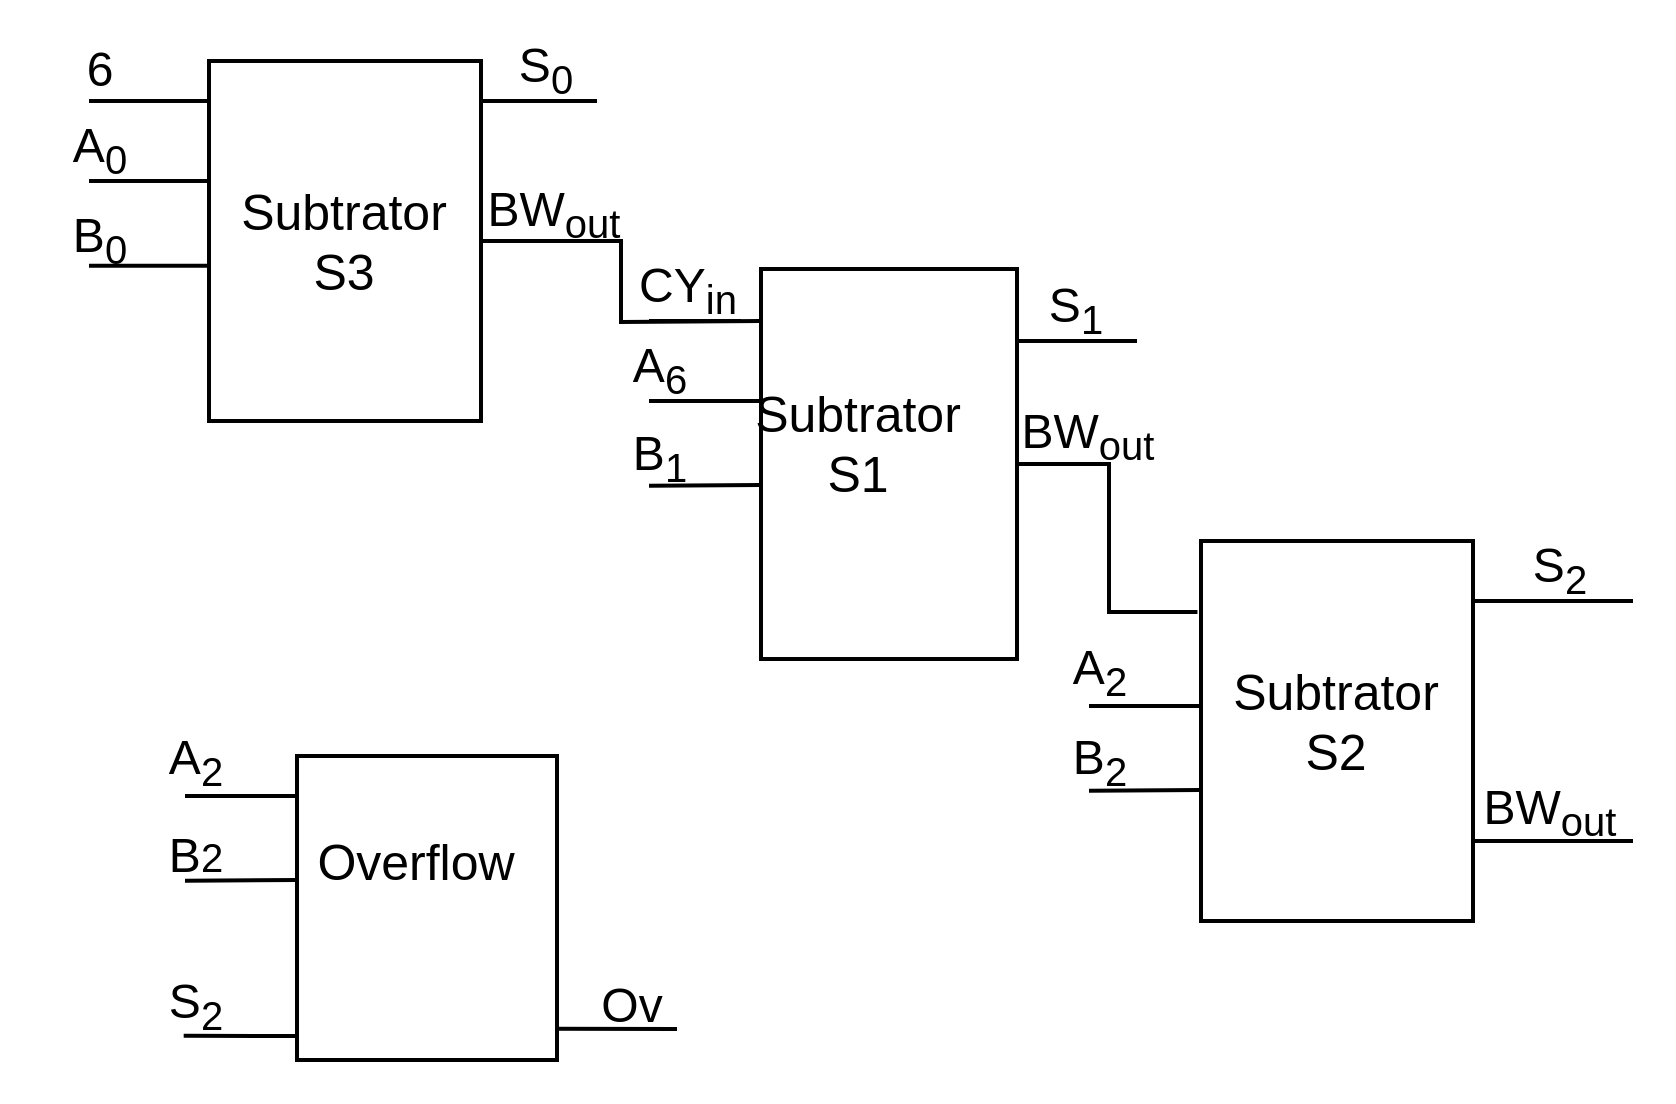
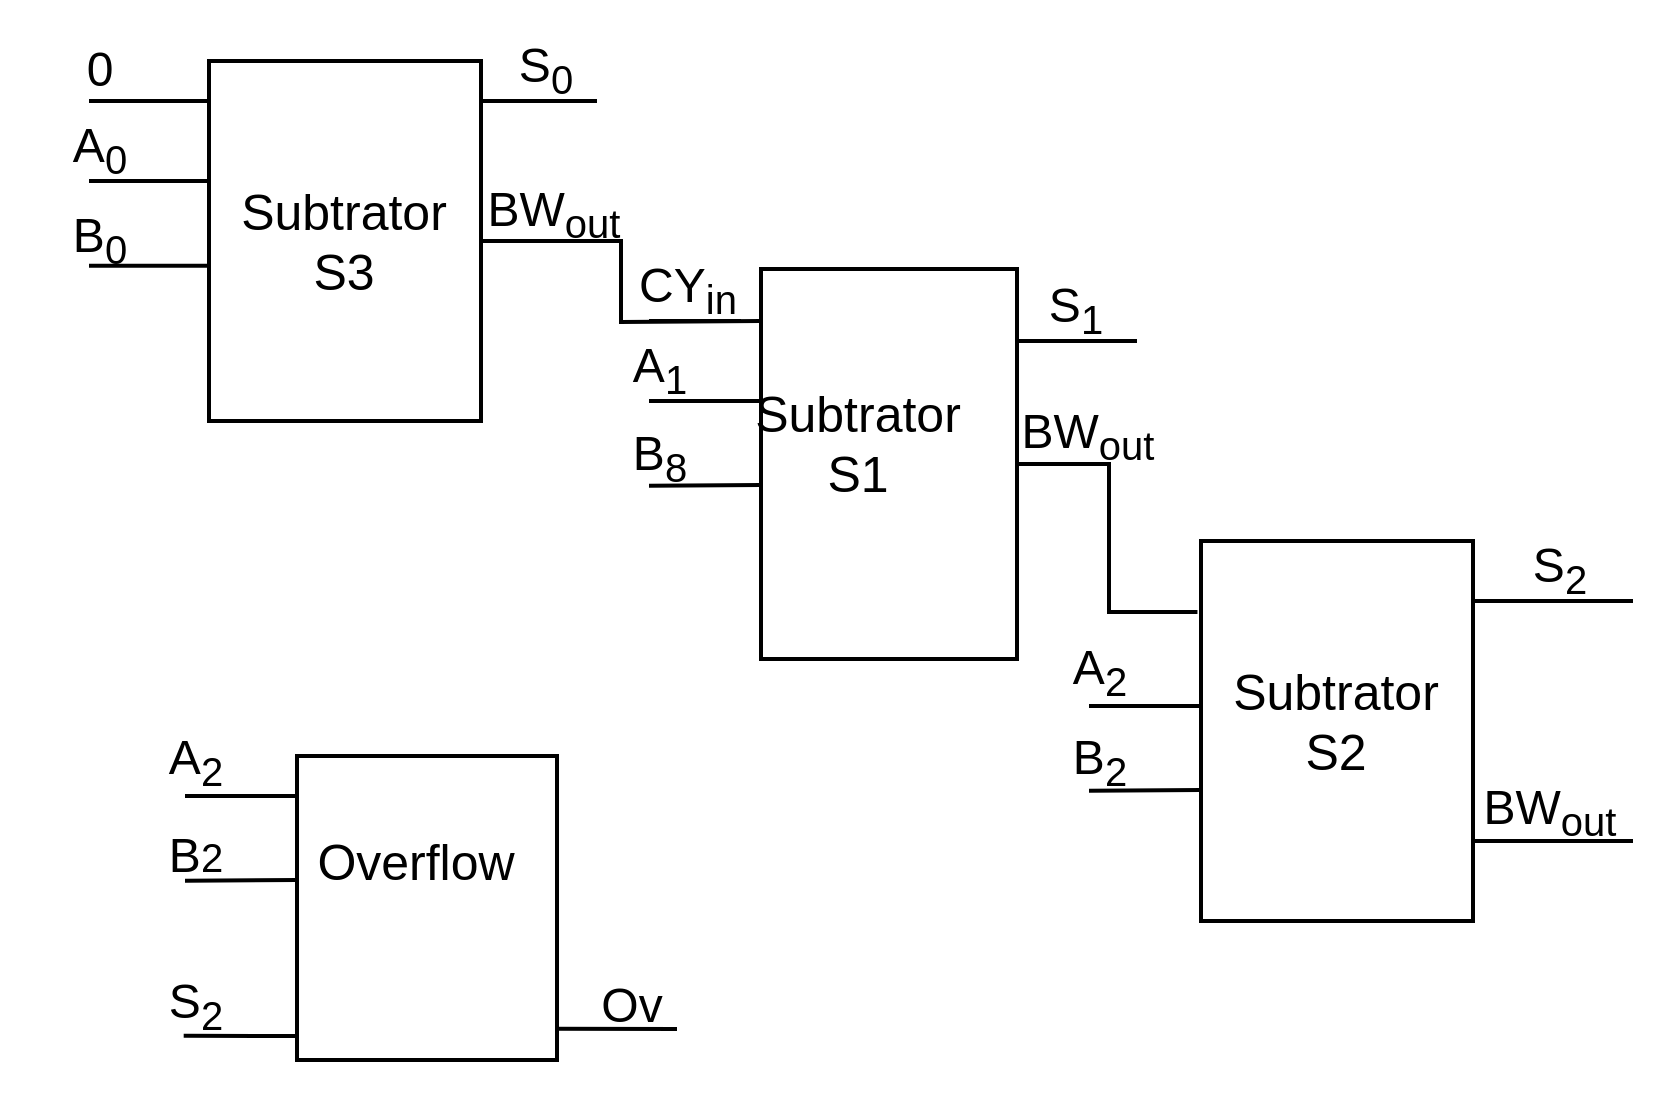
  <mxCell id="0" />
  <mxCell id="1" parent="0" />
  <mxCell id="2" style="edgeStyle=orthogonalEdgeStyle;rounded=0;orthogonalLoop=1;jettySize=auto;html=1;exitX=1;exitY=0.5;exitDx=0;exitDy=0;fontSize=22;endArrow=none;endFill=0;strokeWidth=2;" edge="1" parent="1" source="3"><mxGeometry relative="1" as="geometry"><mxPoint x="380" y="160" as="targetPoint" /></mxGeometry></mxCell>
  <mxCell id="3" value="" style="rounded=0;whiteSpace=wrap;html=1;strokeWidth=2;" parent="1" vertex="1"><mxGeometry x="104" y="30" width="136" height="180" as="geometry" /></mxCell>
  <mxCell id="4" value="" style="endArrow=none;html=1;rounded=0;strokeWidth=2;" parent="1" edge="1"><mxGeometry width="50" height="50" relative="1" as="geometry"><mxPoint x="44" y="90" as="sourcePoint" /><mxPoint x="104" y="90" as="targetPoint" /></mxGeometry></mxCell>
  <mxCell id="5" value="" style="endArrow=none;html=1;rounded=0;strokeWidth=2;" parent="1" edge="1"><mxGeometry width="50" height="50" relative="1" as="geometry"><mxPoint x="44" y="132.38" as="sourcePoint" /><mxPoint x="104" y="132.38" as="targetPoint" /></mxGeometry></mxCell>
  <mxCell id="6" value="&lt;span style=&quot;font-size: 24px&quot;&gt;A&lt;sub&gt;0&lt;/sub&gt;&lt;/span&gt;" style="text;html=1;strokeColor=none;fillColor=none;align=center;verticalAlign=middle;whiteSpace=wrap;rounded=0;" parent="1" vertex="1"><mxGeometry x="20" y="60" width="60" height="30" as="geometry" /></mxCell>
  <mxCell id="7" value="&lt;span style=&quot;font-size: 24px&quot;&gt;B&lt;sub&gt;0&lt;/sub&gt;&lt;/span&gt;" style="text;html=1;strokeColor=none;fillColor=none;align=center;verticalAlign=middle;whiteSpace=wrap;rounded=0;" parent="1" vertex="1"><mxGeometry x="20" y="105" width="60" height="30" as="geometry" /></mxCell>
  <mxCell id="8" value="&lt;span style=&quot;font-size: 24px&quot;&gt;S&lt;sub&gt;0&lt;/sub&gt;&lt;/span&gt;" style="text;html=1;strokeColor=none;fillColor=none;align=center;verticalAlign=middle;whiteSpace=wrap;rounded=0;" parent="1" vertex="1"><mxGeometry x="243" y="20" width="60" height="30" as="geometry" /></mxCell>
  <mxCell id="9" value="" style="endArrow=none;html=1;rounded=0;strokeWidth=2;" edge="1" parent="1"><mxGeometry width="50" height="50" relative="1" as="geometry"><mxPoint x="240" y="50" as="sourcePoint" /><mxPoint x="298" y="50" as="targetPoint" /></mxGeometry></mxCell>
  <mxCell id="10" value="&lt;span style=&quot;font-size: 24px&quot;&gt;BW&lt;sub&gt;out&lt;/sub&gt;&lt;/span&gt;" style="text;html=1;strokeColor=none;fillColor=none;align=center;verticalAlign=middle;whiteSpace=wrap;rounded=0;" vertex="1" parent="1"><mxGeometry x="237" y="92" width="80" height="30" as="geometry" /></mxCell>
  <mxCell id="11" value="&lt;font style=&quot;font-size: 25px&quot;&gt;Subtrator&lt;br&gt;S3&lt;br&gt;&lt;/font&gt;" style="text;html=1;strokeColor=none;fillColor=none;align=center;verticalAlign=middle;whiteSpace=wrap;rounded=0;" vertex="1" parent="1"><mxGeometry x="142" y="105" width="60" height="30" as="geometry" /></mxCell>
  <mxCell id="12" value="" style="endArrow=none;html=1;rounded=0;strokeWidth=2;" edge="1" parent="1"><mxGeometry width="50" height="50" relative="1" as="geometry"><mxPoint x="44" y="50" as="sourcePoint" /><mxPoint x="104" y="50" as="targetPoint" /></mxGeometry></mxCell>
- <mxCell id="13" value="&lt;span style=&quot;font-size: 24px&quot;&gt;6&lt;/span&gt;" style="text;html=1;strokeColor=none;fillColor=none;align=center;verticalAlign=middle;whiteSpace=wrap;rounded=0;" vertex="1" parent="1"><mxGeometry x="20" y="20" width="60" height="30" as="geometry" /></mxCell>
+ <mxCell id="13" value="&lt;span style=&quot;font-size: 24px&quot;&gt;0&lt;/span&gt;" style="text;html=1;strokeColor=none;fillColor=none;align=center;verticalAlign=middle;whiteSpace=wrap;rounded=0;" vertex="1" parent="1"><mxGeometry x="20" y="20" width="60" height="30" as="geometry" /></mxCell>
  <mxCell id="14" style="edgeStyle=orthogonalEdgeStyle;rounded=0;orthogonalLoop=1;jettySize=auto;html=1;exitX=1;exitY=0.5;exitDx=0;exitDy=0;fontSize=22;endArrow=none;endFill=0;strokeWidth=2;entryX=-0.013;entryY=0.187;entryDx=0;entryDy=0;entryPerimeter=0;" edge="1" parent="1" source="15" target="24"><mxGeometry relative="1" as="geometry"><mxPoint x="580" y="300" as="targetPoint" /></mxGeometry></mxCell>
  <mxCell id="15" value="" style="rounded=0;whiteSpace=wrap;html=1;strokeWidth=2;" vertex="1" parent="1"><mxGeometry x="380" y="134" width="128" height="195" as="geometry" /></mxCell>
  <mxCell id="16" value="" style="endArrow=none;html=1;rounded=0;strokeWidth=2;" edge="1" parent="1"><mxGeometry width="50" height="50" relative="1" as="geometry"><mxPoint x="324" y="200" as="sourcePoint" /><mxPoint x="380" y="200" as="targetPoint" /></mxGeometry></mxCell>
  <mxCell id="17" value="" style="endArrow=none;html=1;rounded=0;strokeWidth=2;" edge="1" parent="1"><mxGeometry width="50" height="50" relative="1" as="geometry"><mxPoint x="324" y="242.38" as="sourcePoint" /><mxPoint x="380" y="242" as="targetPoint" /></mxGeometry></mxCell>
- <mxCell id="18" value="&lt;span style=&quot;font-size: 24px&quot;&gt;A&lt;sub&gt;6&lt;/sub&gt;&lt;/span&gt;" style="text;html=1;strokeColor=none;fillColor=none;align=center;verticalAlign=middle;whiteSpace=wrap;rounded=0;" vertex="1" parent="1"><mxGeometry x="300" y="170" width="60" height="30" as="geometry" /></mxCell>
- <mxCell id="19" value="&lt;span style=&quot;font-size: 24px&quot;&gt;B&lt;sub&gt;1&lt;/sub&gt;&lt;/span&gt;" style="text;html=1;strokeColor=none;fillColor=none;align=center;verticalAlign=middle;whiteSpace=wrap;rounded=0;" vertex="1" parent="1"><mxGeometry x="300" y="214" width="60" height="30" as="geometry" /></mxCell>
+ <mxCell id="18" value="&lt;span style=&quot;font-size: 24px&quot;&gt;A&lt;sub&gt;1&lt;/sub&gt;&lt;/span&gt;" style="text;html=1;strokeColor=none;fillColor=none;align=center;verticalAlign=middle;whiteSpace=wrap;rounded=0;" vertex="1" parent="1"><mxGeometry x="300" y="170" width="60" height="30" as="geometry" /></mxCell>
+ <mxCell id="19" value="&lt;span style=&quot;font-size: 24px&quot;&gt;B&lt;sub&gt;8&lt;/sub&gt;&lt;/span&gt;" style="text;html=1;strokeColor=none;fillColor=none;align=center;verticalAlign=middle;whiteSpace=wrap;rounded=0;" vertex="1" parent="1"><mxGeometry x="300" y="214" width="60" height="30" as="geometry" /></mxCell>
  <mxCell id="20" value="" style="endArrow=none;html=1;rounded=0;strokeWidth=2;entryX=1;entryY=1;entryDx=0;entryDy=0;" edge="1" parent="1"><mxGeometry width="50" height="50" relative="1" as="geometry"><mxPoint x="324" y="160" as="sourcePoint" /><mxPoint x="370" y="160" as="targetPoint" /></mxGeometry></mxCell>
  <mxCell id="21" value="&lt;span style=&quot;font-size: 24px&quot;&gt;CY&lt;sub&gt;in&lt;/sub&gt;&lt;/span&gt;" style="text;html=1;strokeColor=none;fillColor=none;align=center;verticalAlign=middle;whiteSpace=wrap;rounded=0;" vertex="1" parent="1"><mxGeometry x="314" y="130" width="60" height="30" as="geometry" /></mxCell>
  <mxCell id="22" value="&lt;span style=&quot;font-size: 24px&quot;&gt;S&lt;sub&gt;1&lt;/sub&gt;&lt;/span&gt;" style="text;html=1;strokeColor=none;fillColor=none;align=center;verticalAlign=middle;whiteSpace=wrap;rounded=0;" vertex="1" parent="1"><mxGeometry x="508" y="140" width="60" height="30" as="geometry" /></mxCell>
  <mxCell id="23" value="" style="endArrow=none;html=1;rounded=0;strokeWidth=2;" edge="1" parent="1"><mxGeometry width="50" height="50" relative="1" as="geometry"><mxPoint x="508" y="170" as="sourcePoint" /><mxPoint x="568" y="170" as="targetPoint" /></mxGeometry></mxCell>
  <mxCell id="24" value="" style="rounded=0;whiteSpace=wrap;html=1;strokeWidth=2;" vertex="1" parent="1"><mxGeometry x="600" y="270" width="136" height="190" as="geometry" /></mxCell>
  <mxCell id="25" value="" style="endArrow=none;html=1;rounded=0;strokeWidth=2;" edge="1" parent="1"><mxGeometry width="50" height="50" relative="1" as="geometry"><mxPoint x="544" y="352.5" as="sourcePoint" /><mxPoint x="600" y="352.5" as="targetPoint" /></mxGeometry></mxCell>
  <mxCell id="26" value="" style="endArrow=none;html=1;rounded=0;strokeWidth=2;" edge="1" parent="1"><mxGeometry width="50" height="50" relative="1" as="geometry"><mxPoint x="544" y="394.88" as="sourcePoint" /><mxPoint x="600" y="394.5" as="targetPoint" /></mxGeometry></mxCell>
  <mxCell id="27" value="&lt;span style=&quot;font-size: 24px&quot;&gt;A&lt;sub&gt;2&lt;/sub&gt;&lt;/span&gt;" style="text;html=1;strokeColor=none;fillColor=none;align=center;verticalAlign=middle;whiteSpace=wrap;rounded=0;" vertex="1" parent="1"><mxGeometry x="520" y="322.5" width="60" height="27.5" as="geometry" /></mxCell>
  <mxCell id="28" value="&lt;span style=&quot;font-size: 24px&quot;&gt;B&lt;/span&gt;&lt;font style=&quot;font-size: 24px&quot;&gt;&lt;sub&gt;2&lt;/sub&gt;&lt;/font&gt;" style="text;html=1;strokeColor=none;fillColor=none;align=center;verticalAlign=middle;whiteSpace=wrap;rounded=0;" vertex="1" parent="1"><mxGeometry x="520" y="365.5" width="60" height="30" as="geometry" /></mxCell>
  <mxCell id="29" value="&lt;span style=&quot;font-size: 24px&quot;&gt;S&lt;sub&gt;2&lt;/sub&gt;&lt;/span&gt;" style="text;html=1;strokeColor=none;fillColor=none;align=center;verticalAlign=middle;whiteSpace=wrap;rounded=0;" vertex="1" parent="1"><mxGeometry x="750" y="270" width="60" height="30" as="geometry" /></mxCell>
  <mxCell id="30" value="" style="endArrow=none;html=1;rounded=0;strokeWidth=2;" edge="1" parent="1"><mxGeometry width="50" height="50" relative="1" as="geometry"><mxPoint x="736" y="300" as="sourcePoint" /><mxPoint x="816" y="300" as="targetPoint" /></mxGeometry></mxCell>
  <mxCell id="31" value="" style="endArrow=none;html=1;rounded=0;strokeWidth=2;" edge="1" parent="1"><mxGeometry width="50" height="50" relative="1" as="geometry"><mxPoint x="736" y="420" as="sourcePoint" /><mxPoint x="816" y="420" as="targetPoint" /></mxGeometry></mxCell>
  <mxCell id="32" value="" style="endArrow=none;html=1;rounded=0;strokeWidth=2;" edge="1" parent="1"><mxGeometry width="50" height="50" relative="1" as="geometry"><mxPoint x="274" y="513.83" as="sourcePoint" /><mxPoint x="338" y="514" as="targetPoint" /></mxGeometry></mxCell>
  <mxCell id="33" value="&lt;span style=&quot;font-size: 24px&quot;&gt;Ov&lt;/span&gt;" style="text;html=1;strokeColor=none;fillColor=none;align=center;verticalAlign=middle;whiteSpace=wrap;rounded=0;" vertex="1" parent="1"><mxGeometry x="288" y="487.5" width="56" height="30" as="geometry" /></mxCell>
  <mxCell id="34" value="&lt;font style=&quot;font-size: 25px&quot;&gt;Subtrator&lt;br&gt;S1&lt;br&gt;&lt;/font&gt;" style="text;html=1;strokeColor=none;fillColor=none;align=center;verticalAlign=middle;whiteSpace=wrap;rounded=0;" vertex="1" parent="1"><mxGeometry x="399" y="206" width="60" height="30" as="geometry" /></mxCell>
  <mxCell id="35" value="&lt;font style=&quot;font-size: 25px&quot;&gt;Subtrator&lt;br&gt;S2&lt;br&gt;&lt;/font&gt;" style="text;html=1;strokeColor=none;fillColor=none;align=center;verticalAlign=middle;whiteSpace=wrap;rounded=0;" vertex="1" parent="1"><mxGeometry x="638" y="345" width="60" height="30" as="geometry" /></mxCell>
  <mxCell id="36" value="" style="rounded=0;whiteSpace=wrap;html=1;strokeWidth=2;" vertex="1" parent="1"><mxGeometry x="148" y="377.5" width="130" height="152" as="geometry" /></mxCell>
  <mxCell id="37" value="" style="endArrow=none;html=1;rounded=0;strokeWidth=2;" edge="1" parent="1"><mxGeometry width="50" height="50" relative="1" as="geometry"><mxPoint x="92" y="397.5" as="sourcePoint" /><mxPoint x="148" y="397.5" as="targetPoint" /></mxGeometry></mxCell>
  <mxCell id="38" value="" style="endArrow=none;html=1;rounded=0;strokeWidth=2;" edge="1" parent="1"><mxGeometry width="50" height="50" relative="1" as="geometry"><mxPoint x="92" y="439.88" as="sourcePoint" /><mxPoint x="148" y="439.5" as="targetPoint" /></mxGeometry></mxCell>
  <mxCell id="39" value="&lt;span style=&quot;font-size: 24px&quot;&gt;A&lt;sub&gt;2&lt;/sub&gt;&lt;/span&gt;" style="text;html=1;strokeColor=none;fillColor=none;align=center;verticalAlign=middle;whiteSpace=wrap;rounded=0;" vertex="1" parent="1"><mxGeometry x="68" y="367.5" width="60" height="27.5" as="geometry" /></mxCell>
  <mxCell id="40" value="&lt;span style=&quot;font-size: 24px&quot;&gt;B&lt;/span&gt;&lt;span style=&quot;font-size: 20px&quot;&gt;2&lt;/span&gt;" style="text;html=1;strokeColor=none;fillColor=none;align=center;verticalAlign=middle;whiteSpace=wrap;rounded=0;" vertex="1" parent="1"><mxGeometry x="68" y="412.5" width="60" height="30" as="geometry" /></mxCell>
  <mxCell id="41" value="&lt;span style=&quot;font-size: 24px&quot;&gt;S&lt;sub&gt;2&lt;/sub&gt;&lt;/span&gt;" style="text;html=1;strokeColor=none;fillColor=none;align=center;verticalAlign=middle;whiteSpace=wrap;rounded=0;" vertex="1" parent="1"><mxGeometry x="68" y="487.5" width="60" height="30" as="geometry" /></mxCell>
  <mxCell id="42" value="" style="endArrow=none;html=1;rounded=0;strokeWidth=2;exitX=0.389;exitY=0.997;exitDx=0;exitDy=0;exitPerimeter=0;" edge="1" parent="1" source="41"><mxGeometry width="50" height="50" relative="1" as="geometry"><mxPoint x="98" y="517.5" as="sourcePoint" /><mxPoint x="148" y="517.5" as="targetPoint" /></mxGeometry></mxCell>
  <mxCell id="43" value="&lt;font style=&quot;font-size: 25px&quot;&gt;Overflow&lt;br&gt;&lt;/font&gt;" style="text;html=1;strokeColor=none;fillColor=none;align=center;verticalAlign=middle;whiteSpace=wrap;rounded=0;" vertex="1" parent="1"><mxGeometry x="178" y="415" width="60" height="30" as="geometry" /></mxCell>
  <mxCell id="44" value="&lt;span style=&quot;font-size: 24px&quot;&gt;BW&lt;sub&gt;out&lt;/sub&gt;&lt;/span&gt;" style="text;html=1;strokeColor=none;fillColor=none;align=center;verticalAlign=middle;whiteSpace=wrap;rounded=0;" vertex="1" parent="1"><mxGeometry x="504" y="203" width="80" height="30" as="geometry" /></mxCell>
  <mxCell id="45" value="&lt;span style=&quot;font-size: 24px&quot;&gt;BW&lt;sub&gt;out&lt;/sub&gt;&lt;/span&gt;" style="text;html=1;strokeColor=none;fillColor=none;align=center;verticalAlign=middle;whiteSpace=wrap;rounded=0;" vertex="1" parent="1"><mxGeometry x="735" y="391" width="80" height="30" as="geometry" /></mxCell>
